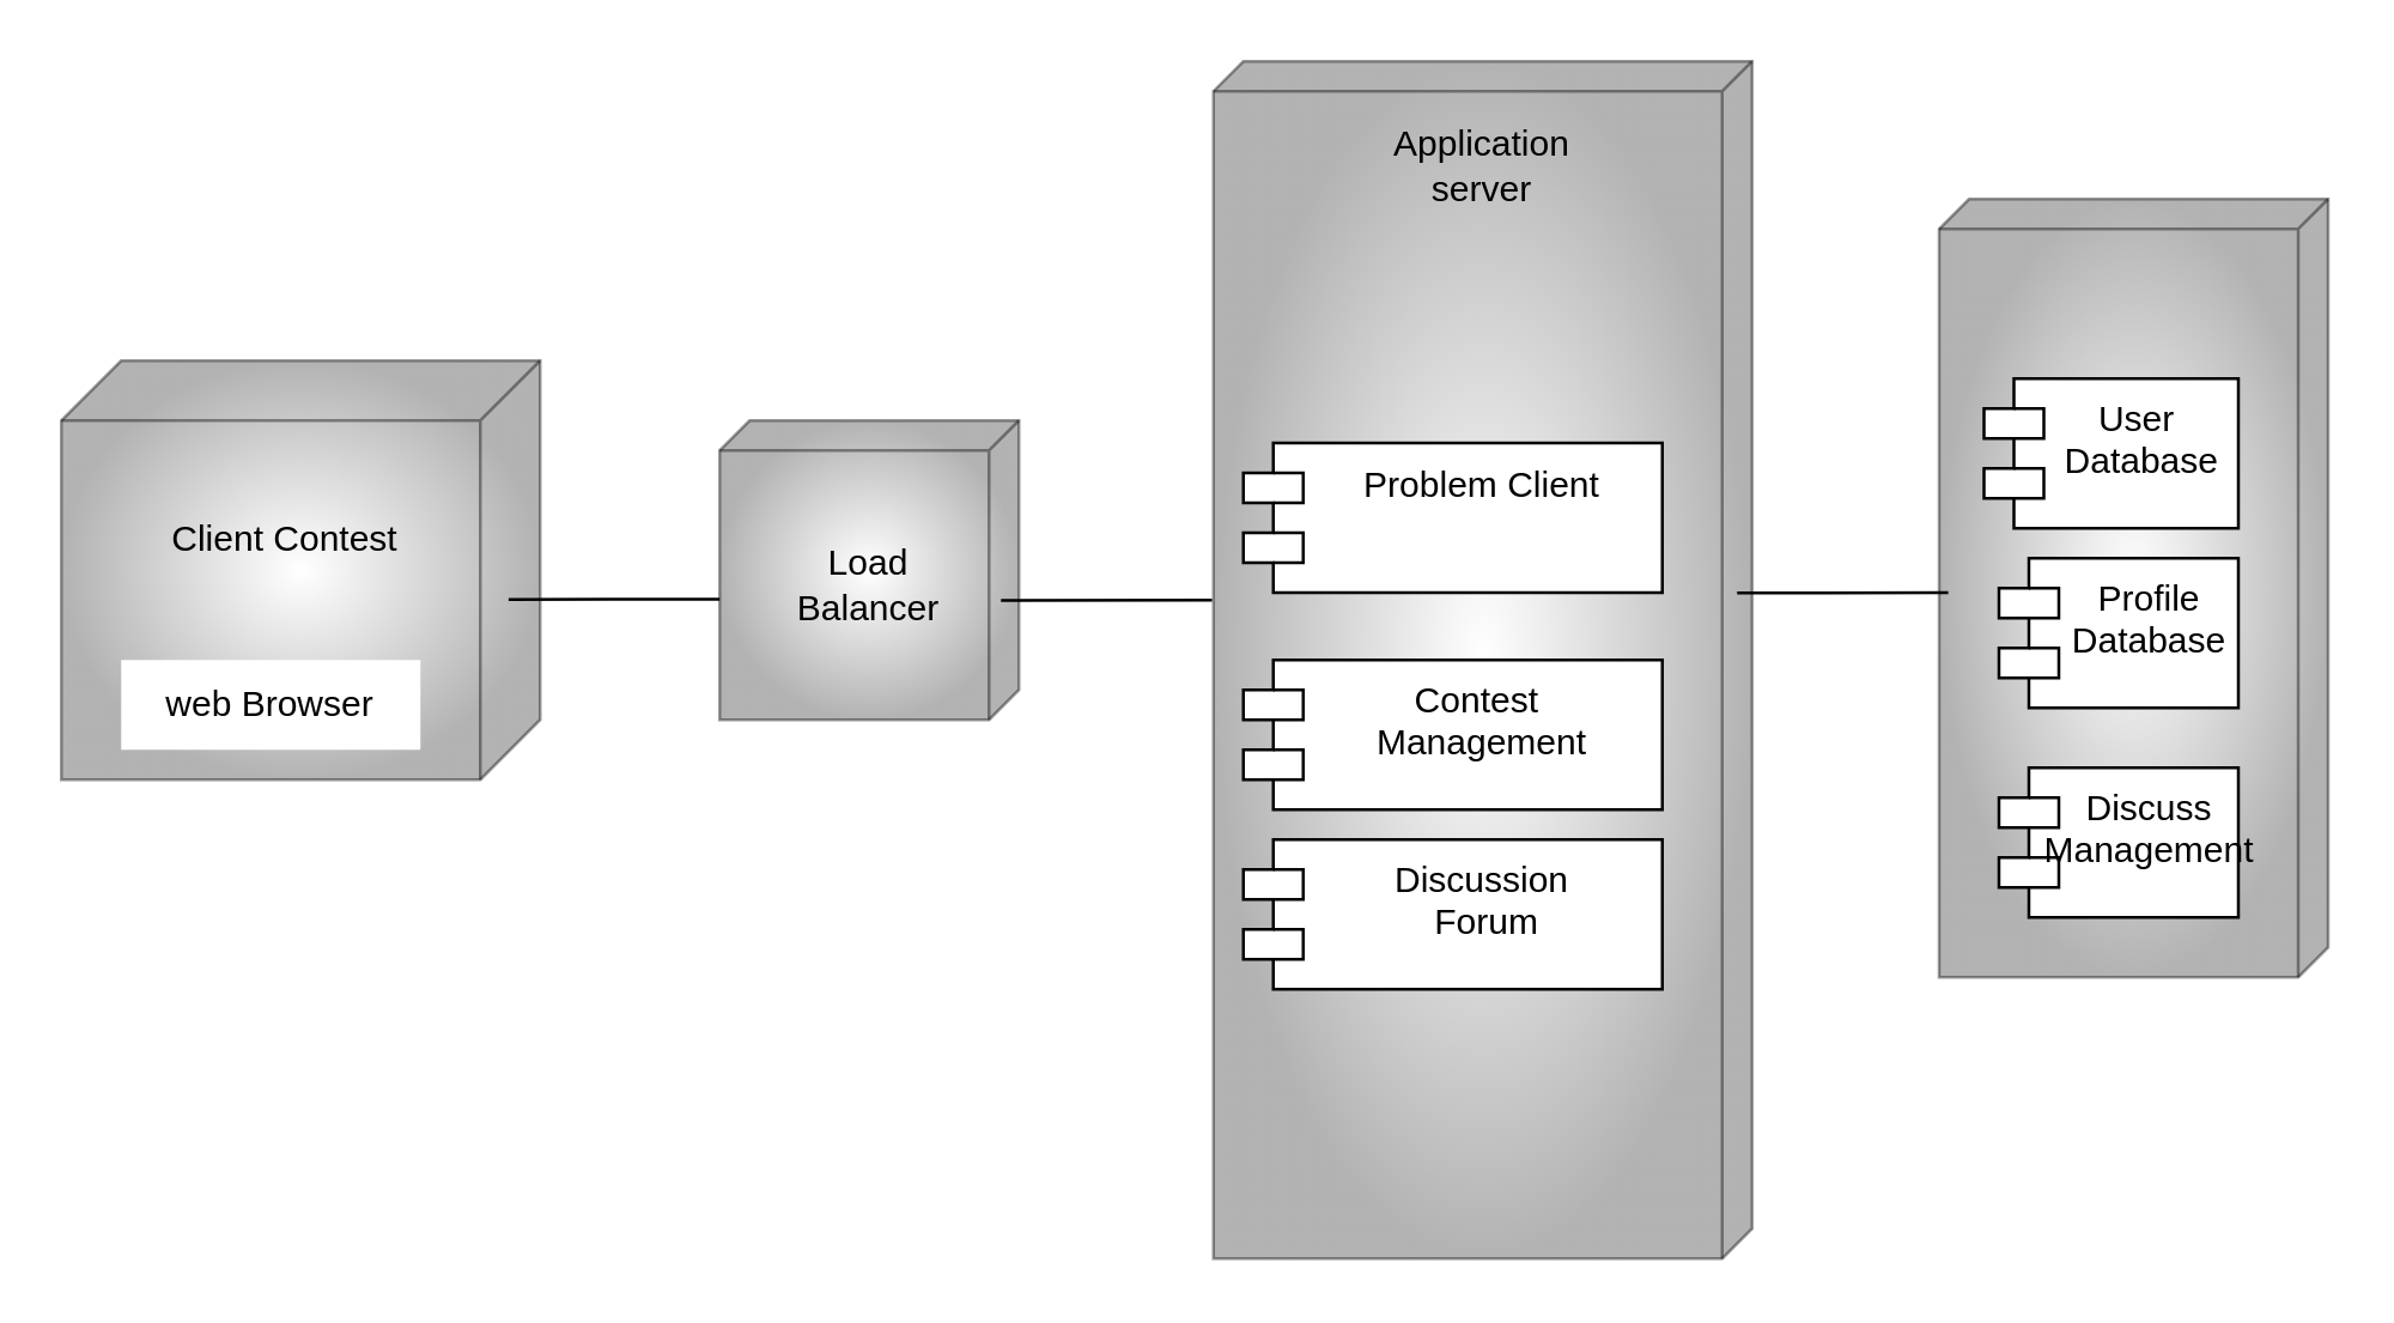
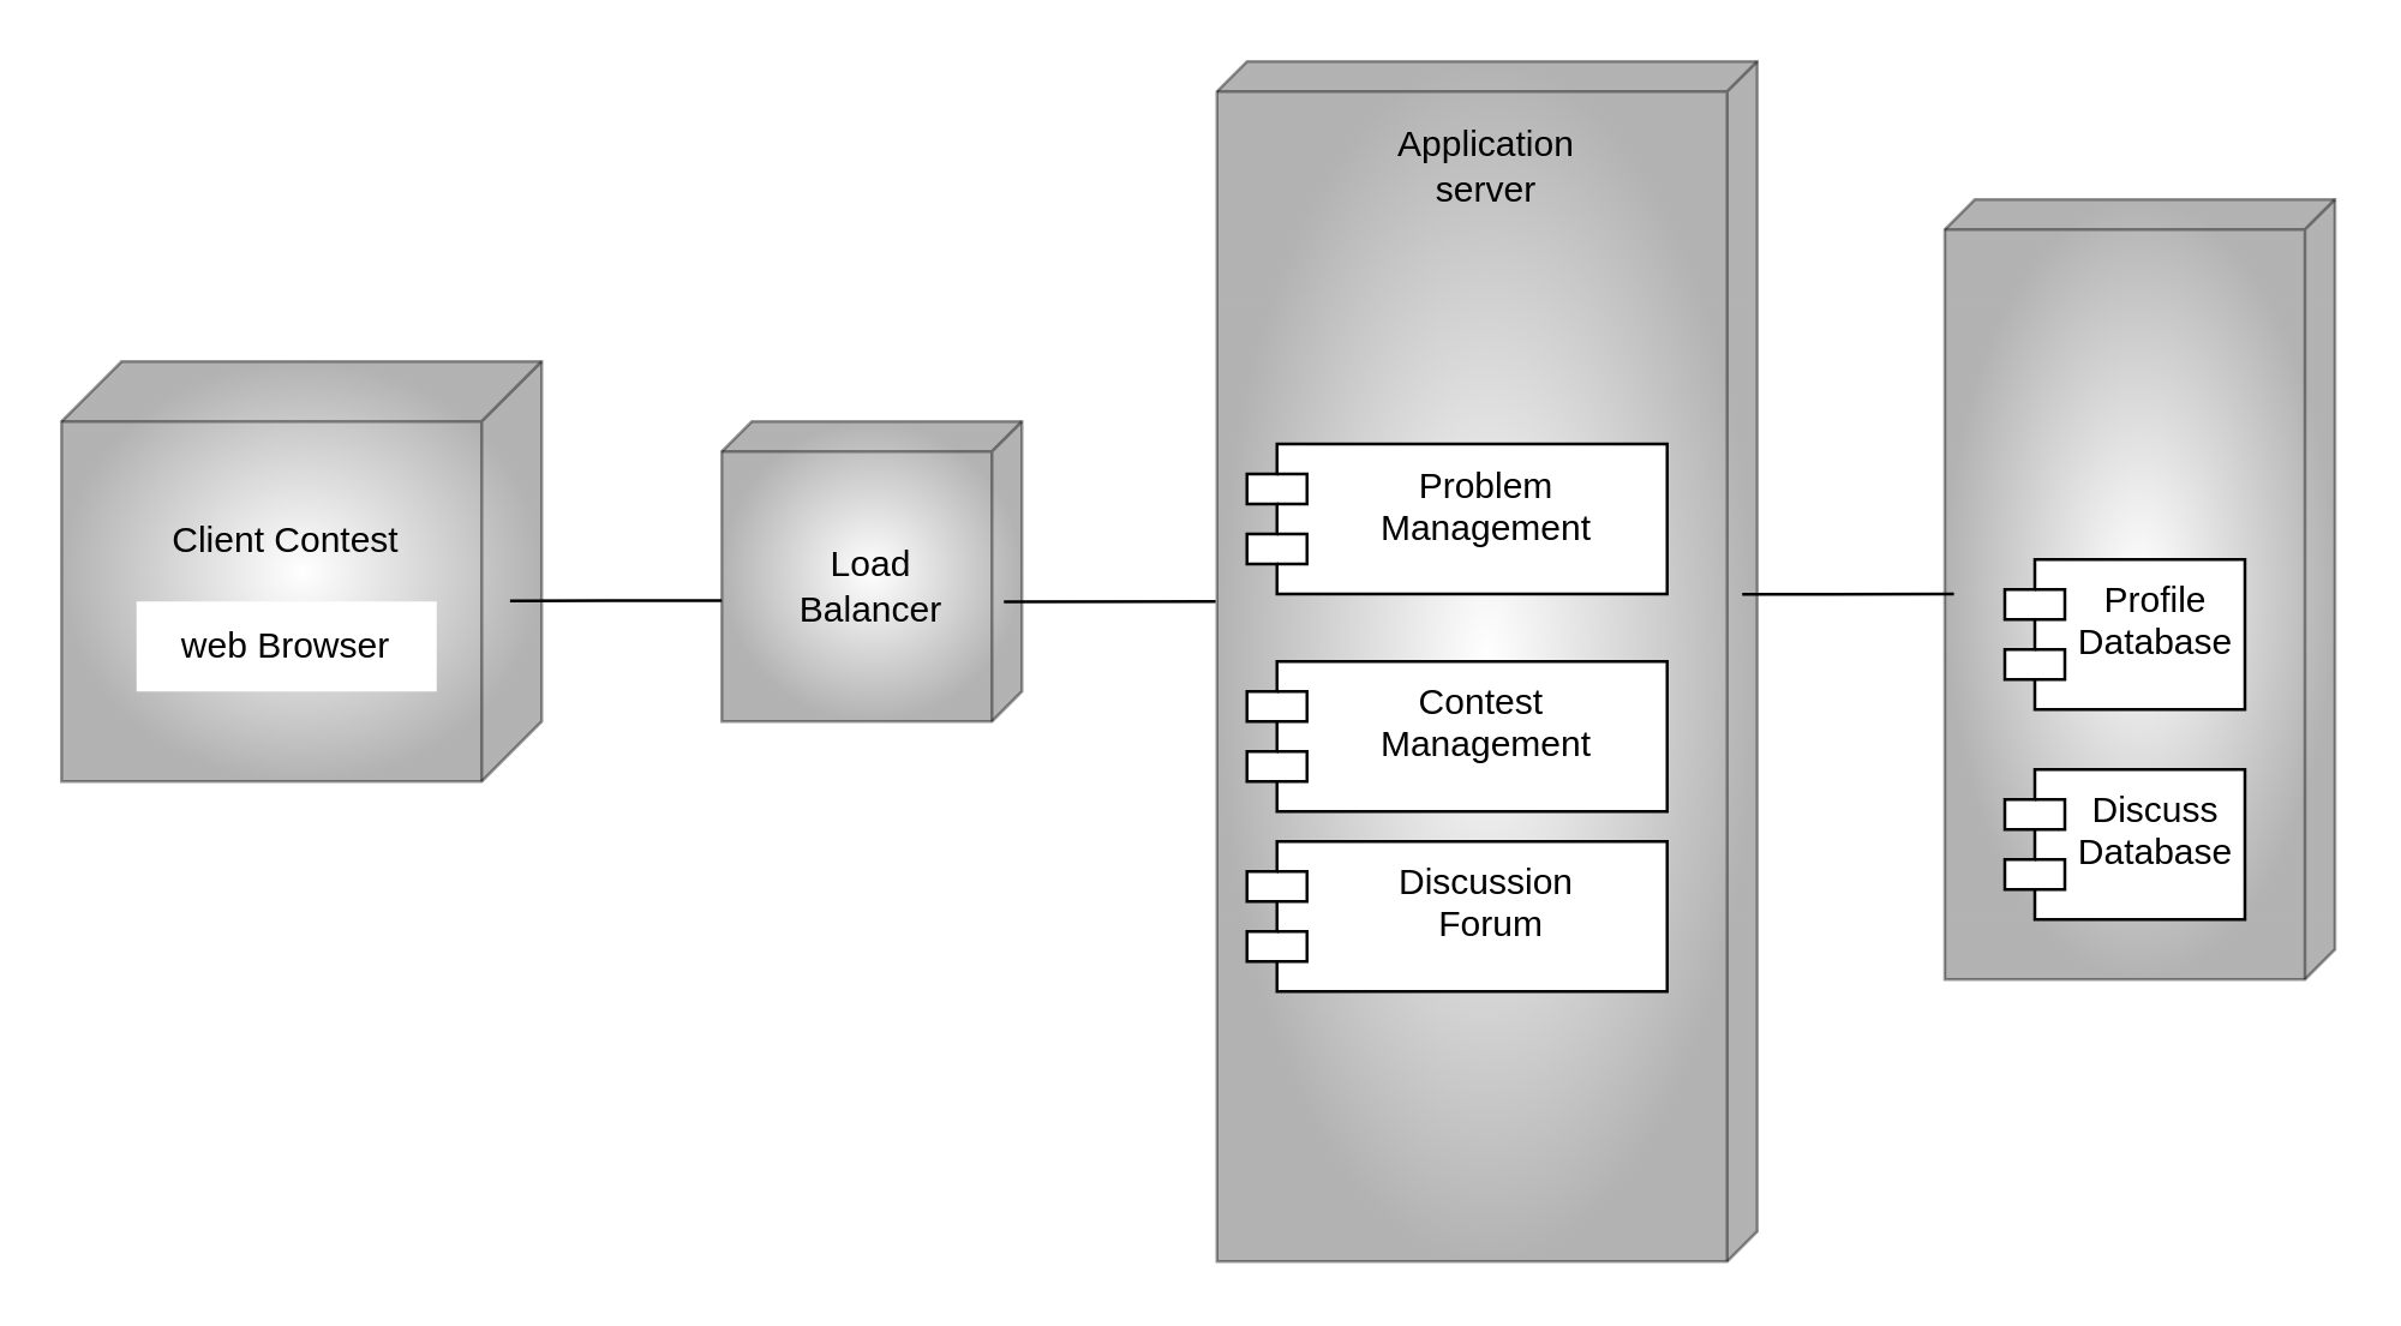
  <mxCell id="0" />
  <mxCell id="1" parent="0" />
  <mxCell id="2" value="" style="verticalAlign=top;align=left;spacingTop=8;spacingLeft=2;spacingRight=12;shape=cube;size=20;direction=south;fontStyle=4;html=1;whiteSpace=wrap;opacity=40;shadow=0;gradientColor=#404040;gradientDirection=radial;" parent="1" vertex="1"><mxGeometry x="20" y="120" width="160" height="140" as="geometry" /></mxCell>
  <mxCell id="3" value="Client Contest" style="text;html=1;align=center;verticalAlign=middle;whiteSpace=wrap;rounded=0;" parent="1" vertex="1"><mxGeometry x="50" y="160" width="90" height="40" as="geometry" /></mxCell>
- <mxCell id="4" value="web Browser" style="text;html=1;align=center;verticalAlign=middle;whiteSpace=wrap;rounded=0;fillColor=default;gradientColor=#FFFFFF;" parent="1" vertex="1"><mxGeometry x="40" y="220" width="100" height="30" as="geometry" /></mxCell>
+ <mxCell id="4" value="web Browser" style="text;html=1;align=center;verticalAlign=middle;whiteSpace=wrap;rounded=0;fillColor=default;gradientColor=#FFFFFF;" parent="1" vertex="1"><mxGeometry x="45" y="200" width="100" height="30" as="geometry" /></mxCell>
  <mxCell id="5" value="" style="verticalAlign=top;align=left;spacingTop=8;spacingLeft=2;spacingRight=12;shape=cube;size=10;direction=south;fontStyle=4;html=1;whiteSpace=wrap;opacity=40;shadow=0;gradientColor=#404040;gradientDirection=radial;" parent="1" vertex="1"><mxGeometry x="405" y="20" width="180" height="400" as="geometry" /></mxCell>
  <mxCell id="6" value="" style="verticalAlign=top;align=left;spacingTop=8;spacingLeft=2;spacingRight=12;shape=cube;size=10;direction=south;fontStyle=4;html=1;whiteSpace=wrap;opacity=40;shadow=0;gradientColor=#404040;gradientDirection=radial;" parent="1" vertex="1"><mxGeometry x="647.5" y="66" width="130" height="260" as="geometry" /></mxCell>
  <mxCell id="7" value="" style="endArrow=none;html=1;rounded=0;entryX=0.492;entryY=0.994;entryDx=0;entryDy=0;entryPerimeter=0;" parent="1" edge="1"><mxGeometry relative="1" as="geometry"><mxPoint x="169.46" y="199.79" as="sourcePoint" /><mxPoint x="240" y="199.66" as="targetPoint" /></mxGeometry></mxCell>
  <mxCell id="8" value="" style="verticalAlign=top;align=left;spacingTop=8;spacingLeft=2;spacingRight=12;shape=cube;size=10;direction=south;fontStyle=4;html=1;whiteSpace=wrap;shadow=0;gradientColor=#404040;gradientDirection=radial;opacity=40;" parent="1" vertex="1"><mxGeometry x="240" y="140" width="100" height="100" as="geometry" /></mxCell>
  <mxCell id="9" value="Load Balancer" style="text;html=1;align=center;verticalAlign=middle;whiteSpace=wrap;rounded=0;" parent="1" vertex="1"><mxGeometry x="260" y="180" width="60" height="30" as="geometry" /></mxCell>
  <mxCell id="10" value="Application&lt;br&gt;server" style="text;html=1;align=center;verticalAlign=middle;whiteSpace=wrap;rounded=0;" parent="1" vertex="1"><mxGeometry x="465" y="40" width="60" height="30" as="geometry" /></mxCell>
- <mxCell id="11" value="Problem Client" style="shape=module;align=left;spacingLeft=20;align=center;verticalAlign=top;whiteSpace=wrap;html=1;" parent="1" vertex="1"><mxGeometry x="415" y="147.5" width="140" height="50" as="geometry" /></mxCell>
+ <mxCell id="11" value="Problem Management" style="shape=module;align=left;spacingLeft=20;align=center;verticalAlign=top;whiteSpace=wrap;html=1;" parent="1" vertex="1"><mxGeometry x="415" y="147.5" width="140" height="50" as="geometry" /></mxCell>
  <mxCell id="12" value="Contest&amp;nbsp;&lt;div&gt;Management&lt;/div&gt;" style="shape=module;align=left;spacingLeft=20;align=center;verticalAlign=top;whiteSpace=wrap;html=1;" parent="1" vertex="1"><mxGeometry x="415" y="220" width="140" height="50" as="geometry" /></mxCell>
  <mxCell id="13" value="Discussion&lt;div&gt;&amp;nbsp;Forum&lt;/div&gt;" style="shape=module;align=left;spacingLeft=20;align=center;verticalAlign=top;whiteSpace=wrap;html=1;" parent="1" vertex="1"><mxGeometry x="415" y="280" width="140" height="50" as="geometry" /></mxCell>
- <mxCell id="14" value="User&amp;nbsp;&lt;div&gt;Database&lt;/div&gt;" style="shape=module;align=left;spacingLeft=20;align=center;verticalAlign=top;whiteSpace=wrap;html=1;" parent="1" vertex="1"><mxGeometry x="662.5" y="126" width="85" height="50" as="geometry" /></mxCell>
  <mxCell id="15" value="Profile Database" style="shape=module;align=left;spacingLeft=20;align=center;verticalAlign=top;whiteSpace=wrap;html=1;" parent="1" vertex="1"><mxGeometry x="667.5" y="186" width="80" height="50" as="geometry" /></mxCell>
- <mxCell id="16" value="Discuss&lt;div&gt;Management&lt;/div&gt;" style="shape=module;align=left;spacingLeft=20;align=center;verticalAlign=top;whiteSpace=wrap;html=1;" parent="1" vertex="1"><mxGeometry x="667.5" y="256" width="80" height="50" as="geometry" /></mxCell>
+ <mxCell id="16" value="Discuss&lt;div&gt;Database&lt;/div&gt;" style="shape=module;align=left;spacingLeft=20;align=center;verticalAlign=top;whiteSpace=wrap;html=1;" parent="1" vertex="1"><mxGeometry x="667.5" y="256" width="80" height="50" as="geometry" /></mxCell>
  <mxCell id="17" value="" style="endArrow=none;html=1;rounded=0;entryX=0.492;entryY=0.994;entryDx=0;entryDy=0;entryPerimeter=0;" parent="1" edge="1"><mxGeometry relative="1" as="geometry"><mxPoint x="334" y="200.13" as="sourcePoint" /><mxPoint x="404.54" y="200" as="targetPoint" /></mxGeometry></mxCell>
  <mxCell id="18" value="" style="endArrow=none;html=1;rounded=0;entryX=0.492;entryY=0.994;entryDx=0;entryDy=0;entryPerimeter=0;" parent="1" edge="1"><mxGeometry relative="1" as="geometry"><mxPoint x="580" y="197.63" as="sourcePoint" /><mxPoint x="650.54" y="197.5" as="targetPoint" /></mxGeometry></mxCell>
